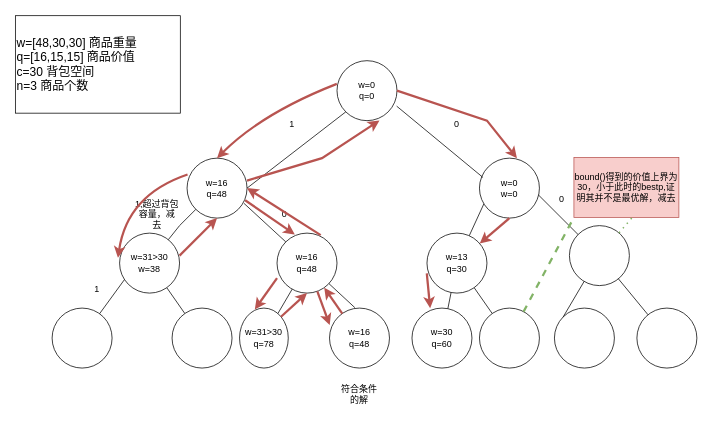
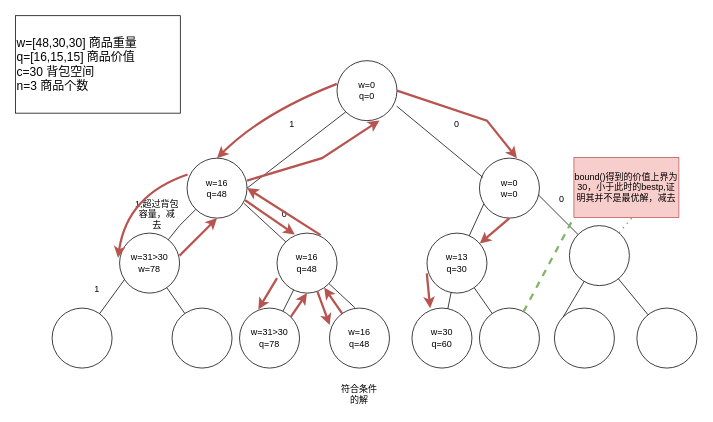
  <mxCell id="0" />
  <mxCell id="1" parent="0" />
  <mxCell id="2" value="w=0&lt;br&gt;q=0" style="ellipse;whiteSpace=wrap;html=1;aspect=fixed;" vertex="1" parent="1"><mxGeometry x="449" y="80" width="80" height="80" as="geometry" /></mxCell>
  <mxCell id="3" value="w=16&lt;br&gt;q=48" style="ellipse;whiteSpace=wrap;html=1;aspect=fixed;" vertex="1" parent="1"><mxGeometry x="249" y="210" width="80" height="80" as="geometry" /></mxCell>
  <mxCell id="4" value="w=0&lt;br&gt;w=0" style="ellipse;whiteSpace=wrap;html=1;aspect=fixed;" vertex="1" parent="1"><mxGeometry x="639" y="210" width="80" height="80" as="geometry" /></mxCell>
  <mxCell id="5" value="" style="endArrow=none;html=1;rounded=0;exitX=1;exitY=0.5;exitDx=0;exitDy=0;entryX=0;entryY=1;entryDx=0;entryDy=0;" edge="1" parent="1" source="3" target="2"><mxGeometry width="50" height="50" relative="1" as="geometry"><mxPoint x="499" y="350" as="sourcePoint" /><mxPoint x="549" y="300" as="targetPoint" /></mxGeometry></mxCell>
  <mxCell id="6" value="" style="endArrow=none;html=1;rounded=0;exitX=0.06;exitY=0.323;exitDx=0;exitDy=0;entryX=0.995;entryY=0.758;entryDx=0;entryDy=0;exitPerimeter=0;entryPerimeter=0;" edge="1" parent="1" source="4" target="2"><mxGeometry width="50" height="50" relative="1" as="geometry"><mxPoint x="339" y="260" as="sourcePoint" /><mxPoint x="470.716" y="158.284" as="targetPoint" /></mxGeometry></mxCell>
  <mxCell id="7" value="w=13&lt;br&gt;q=30" style="ellipse;whiteSpace=wrap;html=1;aspect=fixed;" vertex="1" parent="1"><mxGeometry x="569" y="310" width="80" height="80" as="geometry" /></mxCell>
- <mxCell id="8" value="w=31&amp;gt;30&lt;br&gt;w=38" style="ellipse;whiteSpace=wrap;html=1;aspect=fixed;" vertex="1" parent="1"><mxGeometry x="159" y="310" width="80" height="80" as="geometry" /></mxCell>
+ <mxCell id="8" value="w=31&amp;gt;30&lt;br&gt;w=78" style="ellipse;whiteSpace=wrap;html=1;aspect=fixed;" vertex="1" parent="1"><mxGeometry x="159" y="310" width="80" height="80" as="geometry" /></mxCell>
  <mxCell id="9" value="w=16&lt;br&gt;q=48" style="ellipse;whiteSpace=wrap;html=1;aspect=fixed;" vertex="1" parent="1"><mxGeometry x="369" y="310" width="80" height="80" as="geometry" /></mxCell>
  <mxCell id="10" value="" style="ellipse;whiteSpace=wrap;html=1;aspect=fixed;" vertex="1" parent="1"><mxGeometry x="759" y="300" width="80" height="80" as="geometry" /></mxCell>
  <mxCell id="11" value="" style="ellipse;whiteSpace=wrap;html=1;aspect=fixed;" vertex="1" parent="1"><mxGeometry x="69" y="410" width="80" height="80" as="geometry" /></mxCell>
  <mxCell id="12" value="" style="ellipse;whiteSpace=wrap;html=1;aspect=fixed;" vertex="1" parent="1"><mxGeometry x="229" y="410" width="80" height="80" as="geometry" /></mxCell>
- <mxCell id="13" value="w=31&amp;gt;30&lt;br&gt;q=78" style="ellipse;whiteSpace=wrap;html=1;aspect=fixed;" vertex="1" parent="1"><mxGeometry x="319" y="410" width="65" height="80" as="geometry" /></mxCell>
+ <mxCell id="13" value="w=31&amp;gt;30&lt;br&gt;q=78" style="ellipse;whiteSpace=wrap;html=1;aspect=fixed;" vertex="1" parent="1"><mxGeometry x="319" y="410" width="80" height="80" as="geometry" /></mxCell>
  <mxCell id="14" value="w=16&lt;br&gt;q=48" style="ellipse;whiteSpace=wrap;html=1;aspect=fixed;" vertex="1" parent="1"><mxGeometry x="439" y="410" width="80" height="80" as="geometry" /></mxCell>
  <mxCell id="15" value="w=30&lt;br&gt;q=60" style="ellipse;whiteSpace=wrap;html=1;aspect=fixed;" vertex="1" parent="1"><mxGeometry x="549" y="410" width="80" height="80" as="geometry" /></mxCell>
  <mxCell id="16" value="" style="ellipse;whiteSpace=wrap;html=1;aspect=fixed;" vertex="1" parent="1"><mxGeometry x="639" y="410" width="80" height="80" as="geometry" /></mxCell>
  <mxCell id="17" value="" style="ellipse;whiteSpace=wrap;html=1;aspect=fixed;" vertex="1" parent="1"><mxGeometry x="739" y="410" width="80" height="80" as="geometry" /></mxCell>
  <mxCell id="18" value="" style="ellipse;whiteSpace=wrap;html=1;aspect=fixed;" vertex="1" parent="1"><mxGeometry x="849" y="410" width="80" height="80" as="geometry" /></mxCell>
  <mxCell id="19" value="" style="endArrow=none;html=1;rounded=0;" edge="1" parent="1" source="8" target="3"><mxGeometry width="50" height="50" relative="1" as="geometry"><mxPoint x="499" y="350" as="sourcePoint" /><mxPoint x="549" y="300" as="targetPoint" /><Array as="points"><mxPoint x="239" y="300" /></Array></mxGeometry></mxCell>
  <mxCell id="20" value="" style="endArrow=none;html=1;rounded=0;entryX=0.948;entryY=0.753;entryDx=0;entryDy=0;entryPerimeter=0;exitX=0;exitY=0;exitDx=0;exitDy=0;" edge="1" parent="1" source="9" target="3"><mxGeometry width="50" height="50" relative="1" as="geometry"><mxPoint x="235.759" y="330.268" as="sourcePoint" /><mxPoint x="272.241" y="289.732" as="targetPoint" /></mxGeometry></mxCell>
  <mxCell id="21" value="" style="endArrow=none;html=1;rounded=0;entryX=0.073;entryY=0.763;entryDx=0;entryDy=0;entryPerimeter=0;" edge="1" parent="1" source="7" target="4"><mxGeometry width="50" height="50" relative="1" as="geometry"><mxPoint x="245.759" y="340.268" as="sourcePoint" /><mxPoint x="282.241" y="299.732" as="targetPoint" /></mxGeometry></mxCell>
  <mxCell id="22" value="" style="endArrow=none;html=1;rounded=0;entryX=0.983;entryY=0.613;entryDx=0;entryDy=0;entryPerimeter=0;" edge="1" parent="1" source="10" target="4"><mxGeometry width="50" height="50" relative="1" as="geometry"><mxPoint x="255.759" y="350.268" as="sourcePoint" /><mxPoint x="292.241" y="309.732" as="targetPoint" /></mxGeometry></mxCell>
  <mxCell id="23" value="" style="endArrow=none;html=1;rounded=0;entryX=0.083;entryY=0.773;entryDx=0;entryDy=0;entryPerimeter=0;" edge="1" parent="1" source="11" target="8"><mxGeometry width="50" height="50" relative="1" as="geometry"><mxPoint x="265.759" y="360.268" as="sourcePoint" /><mxPoint x="302.241" y="319.732" as="targetPoint" /></mxGeometry></mxCell>
  <mxCell id="24" value="" style="endArrow=none;html=1;rounded=0;" edge="1" parent="1" source="12" target="8"><mxGeometry width="50" height="50" relative="1" as="geometry"><mxPoint x="275.759" y="370.268" as="sourcePoint" /><mxPoint x="312.241" y="329.732" as="targetPoint" /></mxGeometry></mxCell>
  <mxCell id="25" value="" style="endArrow=none;html=1;rounded=0;" edge="1" parent="1" source="13" target="9"><mxGeometry width="50" height="50" relative="1" as="geometry"><mxPoint x="285.759" y="380.268" as="sourcePoint" /><mxPoint x="322.241" y="339.732" as="targetPoint" /></mxGeometry></mxCell>
  <mxCell id="26" value="" style="endArrow=none;html=1;rounded=0;exitX=0.423;exitY=-0.007;exitDx=0;exitDy=0;exitPerimeter=0;" edge="1" parent="1" source="14" target="9"><mxGeometry width="50" height="50" relative="1" as="geometry"><mxPoint x="295.759" y="390.268" as="sourcePoint" /><mxPoint x="332.241" y="349.732" as="targetPoint" /></mxGeometry></mxCell>
  <mxCell id="27" value="" style="endArrow=none;html=1;rounded=0;" edge="1" parent="1" source="15" target="7"><mxGeometry width="50" height="50" relative="1" as="geometry"><mxPoint x="305.759" y="400.268" as="sourcePoint" /><mxPoint x="342.241" y="359.732" as="targetPoint" /></mxGeometry></mxCell>
  <mxCell id="28" value="" style="endArrow=none;html=1;rounded=0;" edge="1" parent="1" source="16" target="7"><mxGeometry width="50" height="50" relative="1" as="geometry"><mxPoint x="315.759" y="410.268" as="sourcePoint" /><mxPoint x="352.241" y="369.732" as="targetPoint" /></mxGeometry></mxCell>
  <mxCell id="29" value="" style="endArrow=none;html=1;rounded=0;exitX=0;exitY=0;exitDx=0;exitDy=0;" edge="1" parent="1" source="17" target="10"><mxGeometry width="50" height="50" relative="1" as="geometry"><mxPoint x="325.759" y="420.268" as="sourcePoint" /><mxPoint x="362.241" y="379.732" as="targetPoint" /></mxGeometry></mxCell>
  <mxCell id="30" value="" style="endArrow=none;html=1;rounded=0;" edge="1" parent="1" source="18" target="10"><mxGeometry width="50" height="50" relative="1" as="geometry"><mxPoint x="335.759" y="430.268" as="sourcePoint" /><mxPoint x="372.241" y="389.732" as="targetPoint" /></mxGeometry></mxCell>
  <mxCell id="31" value="1" style="text;html=1;strokeColor=none;fillColor=none;align=center;verticalAlign=middle;whiteSpace=wrap;rounded=0;" vertex="1" parent="1"><mxGeometry x="359" y="150" width="60" height="30" as="geometry" /></mxCell>
  <mxCell id="32" value="1,超过背包容量，减去" style="text;html=1;strokeColor=none;fillColor=none;align=center;verticalAlign=middle;whiteSpace=wrap;rounded=0;" vertex="1" parent="1"><mxGeometry x="179" y="270" width="60" height="30" as="geometry" /></mxCell>
  <mxCell id="33" value="1" style="text;html=1;strokeColor=none;fillColor=none;align=center;verticalAlign=middle;whiteSpace=wrap;rounded=0;" vertex="1" parent="1"><mxGeometry x="99" y="370" width="60" height="30" as="geometry" /></mxCell>
  <mxCell id="34" value="0" style="text;html=1;strokeColor=none;fillColor=none;align=center;verticalAlign=middle;whiteSpace=wrap;rounded=0;" vertex="1" parent="1"><mxGeometry x="579" y="150" width="60" height="30" as="geometry" /></mxCell>
  <mxCell id="35" value="0" style="text;html=1;strokeColor=none;fillColor=none;align=center;verticalAlign=middle;whiteSpace=wrap;rounded=0;" vertex="1" parent="1"><mxGeometry x="719" y="250" width="60" height="30" as="geometry" /></mxCell>
  <mxCell id="36" value="0" style="text;html=1;strokeColor=none;fillColor=none;align=center;verticalAlign=middle;whiteSpace=wrap;rounded=0;" vertex="1" parent="1"><mxGeometry x="349" y="270" width="60" height="30" as="geometry" /></mxCell>
  <mxCell id="37" value="" style="curved=1;endArrow=classic;html=1;rounded=0;exitX=-0.003;exitY=0.387;exitDx=0;exitDy=0;exitPerimeter=0;entryX=0.5;entryY=0;entryDx=0;entryDy=0;fillColor=#f8cecc;strokeColor=#b85450;strokeWidth=3;" edge="1" parent="1" source="2" target="3"><mxGeometry width="50" height="50" relative="1" as="geometry"><mxPoint x="479" y="360" as="sourcePoint" /><mxPoint x="529" y="310" as="targetPoint" /><Array as="points"><mxPoint x="349" y="150" /></Array></mxGeometry></mxCell>
  <mxCell id="38" value="" style="curved=1;endArrow=classic;html=1;rounded=0;entryX=-0.027;entryY=0.412;entryDx=0;entryDy=0;fillColor=#f8cecc;strokeColor=#b85450;strokeWidth=3;entryPerimeter=0;exitX=0.008;exitY=0.272;exitDx=0;exitDy=0;exitPerimeter=0;" edge="1" parent="1" source="3" target="8"><mxGeometry width="50" height="50" relative="1" as="geometry"><mxPoint x="268.76" y="220" as="sourcePoint" /><mxPoint y="319.04" as="targetPoint" x="109" /><Array as="points"><mxPoint x="169" y="259.04" /></Array></mxGeometry></mxCell>
  <mxCell id="39" value="" style="endArrow=classic;html=1;rounded=0;strokeWidth=3;fillColor=#f8cecc;strokeColor=#b85450;" edge="1" parent="1"><mxGeometry width="50" height="50" relative="1" as="geometry"><mxPoint x="239" y="340" as="sourcePoint" /><mxPoint x="289" y="290" as="targetPoint" /></mxGeometry></mxCell>
  <mxCell id="40" value="" style="endArrow=classic;html=1;rounded=0;strokeWidth=3;exitX=0.968;exitY=0.702;exitDx=0;exitDy=0;exitPerimeter=0;entryX=0.297;entryY=0.022;entryDx=0;entryDy=0;entryPerimeter=0;fillColor=#f8cecc;strokeColor=#b85450;" edge="1" parent="1" source="3" target="9"><mxGeometry width="50" height="50" relative="1" as="geometry"><mxPoint x="479" y="360" as="sourcePoint" /><mxPoint x="529" y="310" as="targetPoint" /></mxGeometry></mxCell>
  <mxCell id="41" value="" style="endArrow=classic;html=1;rounded=0;strokeWidth=3;exitX=0;exitY=0.75;exitDx=0;exitDy=0;exitPerimeter=0;entryX=0.313;entryY=0.022;entryDx=0;entryDy=0;entryPerimeter=0;fillColor=#f8cecc;strokeColor=#b85450;" edge="1" parent="1" source="9" target="13"><mxGeometry width="50" height="50" relative="1" as="geometry"><mxPoint x="479" y="360" as="sourcePoint" /><mxPoint x="529" y="310" as="targetPoint" /></mxGeometry></mxCell>
  <mxCell id="42" value="" style="endArrow=classic;html=1;rounded=0;strokeWidth=3;exitX=1;exitY=0;exitDx=0;exitDy=0;entryX=0.5;entryY=1;entryDx=0;entryDy=0;fillColor=#f8cecc;strokeColor=#b85450;" edge="1" parent="1" source="13" target="9"><mxGeometry width="50" height="50" relative="1" as="geometry"><mxPoint x="479" y="350" as="sourcePoint" /><mxPoint x="529" y="300" as="targetPoint" /></mxGeometry></mxCell>
  <mxCell id="43" value="" style="endArrow=classic;html=1;rounded=0;strokeWidth=3;entryX=0.003;entryY=0.283;entryDx=0;entryDy=0;entryPerimeter=0;fillColor=#f8cecc;strokeColor=#b85450;" edge="1" parent="1" source="9" target="14"><mxGeometry width="50" height="50" relative="1" as="geometry"><mxPoint x="479" y="350" as="sourcePoint" /><mxPoint x="529" y="300" as="targetPoint" /></mxGeometry></mxCell>
  <mxCell id="44" value="符合条件的解" style="text;html=1;strokeColor=none;fillColor=none;align=center;verticalAlign=middle;whiteSpace=wrap;rounded=0;" vertex="1" parent="1"><mxGeometry x="449" y="510" width="60" height="30" as="geometry" /></mxCell>
  <mxCell id="45" value="" style="endArrow=classic;html=1;rounded=0;strokeWidth=3;fillColor=#f8cecc;strokeColor=#b85450;" edge="1" parent="1" source="14" target="9"><mxGeometry width="50" height="50" relative="1" as="geometry"><mxPoint x="479" y="340" as="sourcePoint" /><mxPoint x="529" y="290" as="targetPoint" /></mxGeometry></mxCell>
  <mxCell id="46" value="" style="endArrow=classic;html=1;rounded=0;strokeWidth=3;exitX=0.728;exitY=0.033;exitDx=0;exitDy=0;exitPerimeter=0;fillColor=#f8cecc;strokeColor=#b85450;" edge="1" parent="1" source="9"><mxGeometry width="50" height="50" relative="1" as="geometry"><mxPoint x="479" y="340" as="sourcePoint" /><mxPoint x="329" y="250" as="targetPoint" /></mxGeometry></mxCell>
  <mxCell id="47" value="" style="endArrow=classic;html=1;rounded=0;strokeWidth=3;entryX=0.708;entryY=0.998;entryDx=0;entryDy=0;entryPerimeter=0;fillColor=#f8cecc;strokeColor=#b85450;" edge="1" parent="1" target="2"><mxGeometry width="50" height="50" relative="1" as="geometry"><mxPoint x="329" y="240" as="sourcePoint" /><mxPoint x="529" y="290" as="targetPoint" /><Array as="points"><mxPoint x="429" y="210" /></Array></mxGeometry></mxCell>
  <mxCell id="48" value="" style="endArrow=classic;html=1;rounded=0;strokeWidth=3;exitX=1;exitY=0.5;exitDx=0;exitDy=0;entryX=0.625;entryY=0;entryDx=0;entryDy=0;entryPerimeter=0;fillColor=#f8cecc;strokeColor=#b85450;" edge="1" parent="1" source="2" target="4"><mxGeometry width="50" height="50" relative="1" as="geometry"><mxPoint x="479" y="340" as="sourcePoint" /><mxPoint x="529" y="290" as="targetPoint" /><Array as="points"><mxPoint x="649" y="160" /></Array></mxGeometry></mxCell>
  <mxCell id="49" value="" style="endArrow=classic;html=1;rounded=0;strokeWidth=3;exitX=0.5;exitY=1;exitDx=0;exitDy=0;fillColor=#f8cecc;strokeColor=#b85450;" edge="1" parent="1" source="4" target="7"><mxGeometry width="50" height="50" relative="1" as="geometry"><mxPoint x="479" y="340" as="sourcePoint" /><mxPoint x="529" y="290" as="targetPoint" /></mxGeometry></mxCell>
  <mxCell id="50" value="" style="endArrow=classic;html=1;rounded=0;strokeWidth=3;exitX=-0.003;exitY=0.673;exitDx=0;exitDy=0;exitPerimeter=0;entryX=0.303;entryY=0.003;entryDx=0;entryDy=0;entryPerimeter=0;fillColor=#f8cecc;strokeColor=#b85450;" edge="1" parent="1" source="7" target="15"><mxGeometry width="50" height="50" relative="1" as="geometry"><mxPoint x="479" y="340" as="sourcePoint" /><mxPoint x="529" y="290" as="targetPoint" /></mxGeometry></mxCell>
  <mxCell id="51" value="bound()得到的价值上界为30，小于此时的bestp,证明其并不是最优解，减去" style="text;html=1;strokeColor=#b85450;fillColor=#f8cecc;align=center;verticalAlign=middle;whiteSpace=wrap;rounded=0;" vertex="1" parent="1"><mxGeometry x="765" y="209" width="140" height="80" as="geometry" /></mxCell>
  <mxCell id="52" value="" style="endArrow=none;dashed=1;html=1;rounded=0;strokeWidth=3;entryX=0;entryY=1;entryDx=0;entryDy=0;fillColor=#d5e8d4;strokeColor=#82b366;" edge="1" parent="1" source="16" target="51"><mxGeometry width="50" height="50" relative="1" as="geometry"><mxPoint x="479" y="300" as="sourcePoint" /><mxPoint x="529" y="250" as="targetPoint" /></mxGeometry></mxCell>
  <mxCell id="53" value="" style="endArrow=none;dashed=1;html=1;dashPattern=1 3;strokeWidth=2;rounded=0;entryX=0.559;entryY=0.995;entryDx=0;entryDy=0;entryPerimeter=0;fillColor=#d5e8d4;strokeColor=#82b366;" edge="1" parent="1" source="10" target="51"><mxGeometry width="50" height="50" relative="1" as="geometry"><mxPoint x="479" y="300" as="sourcePoint" /><mxPoint x="529" y="250" as="targetPoint" /></mxGeometry></mxCell>
  <mxCell id="54" value="&lt;font style=&quot;font-size: 16px;&quot;&gt;w=[48,30,30] 商品重量&lt;br&gt;q=[16,15,15] 商品价值&lt;br&gt;c=30 背包空间&lt;br&gt;n=3 商品个数&lt;br&gt;&lt;/font&gt;" style="rounded=0;whiteSpace=wrap;html=1;align=left;" vertex="1" parent="1"><mxGeometry x="20" y="20" width="220" height="130" as="geometry" /></mxCell>
